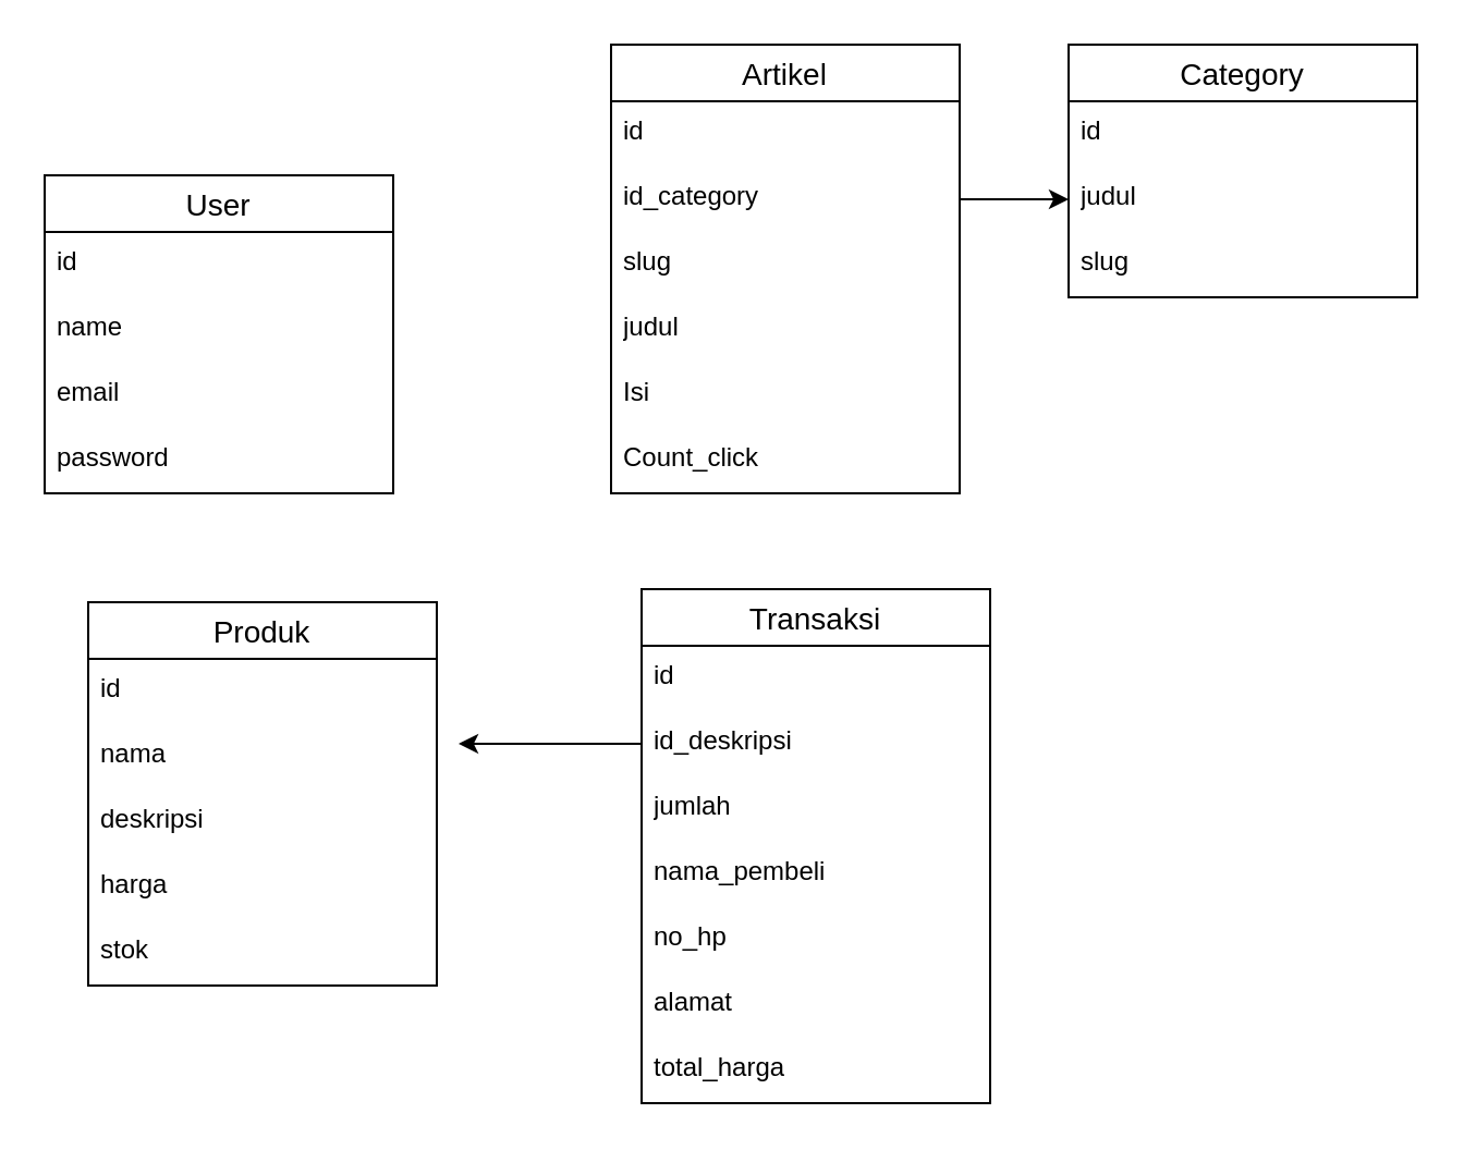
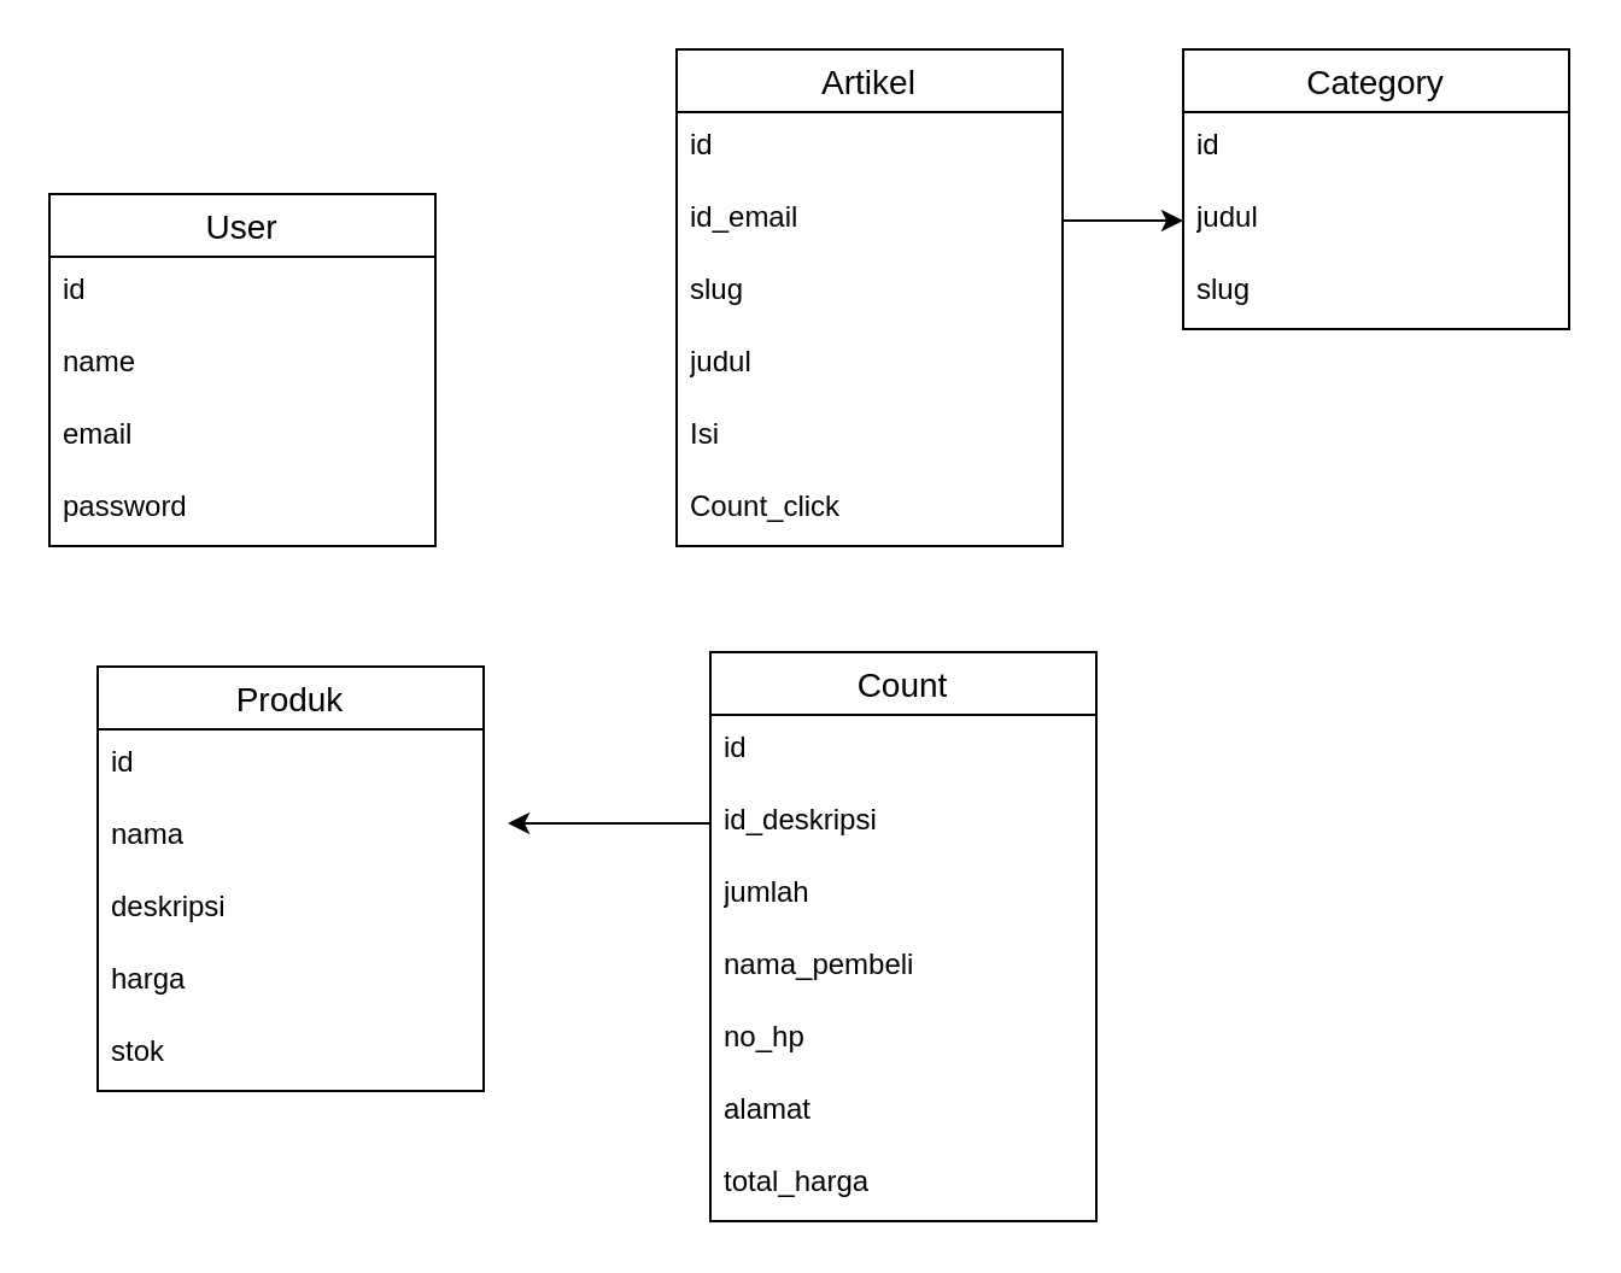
  <mxCell id="0" />
  <mxCell id="1" parent="0" />
  <mxCell id="2" value="User" style="swimlane;fontStyle=0;childLayout=stackLayout;horizontal=1;startSize=26;horizontalStack=0;resizeParent=1;resizeParentMax=0;resizeLast=0;collapsible=1;marginBottom=0;align=center;fontSize=14;" vertex="1" parent="1"><mxGeometry x="20" y="80" width="160" height="146" as="geometry" /></mxCell>
  <mxCell id="3" value="id" style="text;strokeColor=none;fillColor=none;spacingLeft=4;spacingRight=4;overflow=hidden;rotatable=0;points=[[0,0.5],[1,0.5]];portConstraint=eastwest;fontSize=12;whiteSpace=wrap;html=1;" vertex="1" parent="2"><mxGeometry y="26" width="160" height="30" as="geometry" /></mxCell>
  <mxCell id="4" value="name" style="text;strokeColor=none;fillColor=none;spacingLeft=4;spacingRight=4;overflow=hidden;rotatable=0;points=[[0,0.5],[1,0.5]];portConstraint=eastwest;fontSize=12;whiteSpace=wrap;html=1;" vertex="1" parent="2"><mxGeometry y="56" width="160" height="30" as="geometry" /></mxCell>
  <mxCell id="5" value="email" style="text;strokeColor=none;fillColor=none;spacingLeft=4;spacingRight=4;overflow=hidden;rotatable=0;points=[[0,0.5],[1,0.5]];portConstraint=eastwest;fontSize=12;whiteSpace=wrap;html=1;" vertex="1" parent="2"><mxGeometry y="86" width="160" height="30" as="geometry" /></mxCell>
  <mxCell id="6" value="password" style="text;strokeColor=none;fillColor=none;spacingLeft=4;spacingRight=4;overflow=hidden;rotatable=0;points=[[0,0.5],[1,0.5]];portConstraint=eastwest;fontSize=12;whiteSpace=wrap;html=1;" vertex="1" parent="2"><mxGeometry y="116" width="160" height="30" as="geometry" /></mxCell>
  <mxCell id="7" value="Artikel" style="swimlane;fontStyle=0;childLayout=stackLayout;horizontal=1;startSize=26;horizontalStack=0;resizeParent=1;resizeParentMax=0;resizeLast=0;collapsible=1;marginBottom=0;align=center;fontSize=14;" vertex="1" parent="1"><mxGeometry x="280" y="20" width="160" height="206" as="geometry" /></mxCell>
  <mxCell id="8" value="id" style="text;strokeColor=none;fillColor=none;spacingLeft=4;spacingRight=4;overflow=hidden;rotatable=0;points=[[0,0.5],[1,0.5]];portConstraint=eastwest;fontSize=12;whiteSpace=wrap;html=1;" vertex="1" parent="7"><mxGeometry y="26" width="160" height="30" as="geometry" /></mxCell>
- <mxCell id="9" value="id_category" style="text;strokeColor=none;fillColor=none;spacingLeft=4;spacingRight=4;overflow=hidden;rotatable=0;points=[[0,0.5],[1,0.5]];portConstraint=eastwest;fontSize=12;whiteSpace=wrap;html=1;" vertex="1" parent="7"><mxGeometry y="56" width="160" height="30" as="geometry" /></mxCell>
+ <mxCell id="9" value="id_email" style="text;strokeColor=none;fillColor=none;spacingLeft=4;spacingRight=4;overflow=hidden;rotatable=0;points=[[0,0.5],[1,0.5]];portConstraint=eastwest;fontSize=12;whiteSpace=wrap;html=1;" vertex="1" parent="7"><mxGeometry y="56" width="160" height="30" as="geometry" /></mxCell>
  <mxCell id="10" value="slug" style="text;strokeColor=none;fillColor=none;spacingLeft=4;spacingRight=4;overflow=hidden;rotatable=0;points=[[0,0.5],[1,0.5]];portConstraint=eastwest;fontSize=12;whiteSpace=wrap;html=1;" vertex="1" parent="7"><mxGeometry y="86" width="160" height="30" as="geometry" /></mxCell>
  <mxCell id="11" value="judul" style="text;strokeColor=none;fillColor=none;spacingLeft=4;spacingRight=4;overflow=hidden;rotatable=0;points=[[0,0.5],[1,0.5]];portConstraint=eastwest;fontSize=12;whiteSpace=wrap;html=1;" vertex="1" parent="7"><mxGeometry y="116" width="160" height="30" as="geometry" /></mxCell>
  <mxCell id="12" value="Isi" style="text;strokeColor=none;fillColor=none;spacingLeft=4;spacingRight=4;overflow=hidden;rotatable=0;points=[[0,0.5],[1,0.5]];portConstraint=eastwest;fontSize=12;whiteSpace=wrap;html=1;" vertex="1" parent="7"><mxGeometry y="146" width="160" height="30" as="geometry" /></mxCell>
  <mxCell id="13" value="Count_click" style="text;strokeColor=none;fillColor=none;spacingLeft=4;spacingRight=4;overflow=hidden;rotatable=0;points=[[0,0.5],[1,0.5]];portConstraint=eastwest;fontSize=12;whiteSpace=wrap;html=1;" vertex="1" parent="7"><mxGeometry y="176" width="160" height="30" as="geometry" /></mxCell>
  <mxCell id="14" value="Produk" style="swimlane;fontStyle=0;childLayout=stackLayout;horizontal=1;startSize=26;horizontalStack=0;resizeParent=1;resizeParentMax=0;resizeLast=0;collapsible=1;marginBottom=0;align=center;fontSize=14;" vertex="1" parent="1"><mxGeometry x="40" y="276" width="160" height="176" as="geometry" /></mxCell>
  <mxCell id="15" value="id" style="text;strokeColor=none;fillColor=none;spacingLeft=4;spacingRight=4;overflow=hidden;rotatable=0;points=[[0,0.5],[1,0.5]];portConstraint=eastwest;fontSize=12;whiteSpace=wrap;html=1;" vertex="1" parent="14"><mxGeometry y="26" width="160" height="30" as="geometry" /></mxCell>
  <mxCell id="16" value="nama" style="text;strokeColor=none;fillColor=none;spacingLeft=4;spacingRight=4;overflow=hidden;rotatable=0;points=[[0,0.5],[1,0.5]];portConstraint=eastwest;fontSize=12;whiteSpace=wrap;html=1;" vertex="1" parent="14"><mxGeometry y="56" width="160" height="30" as="geometry" /></mxCell>
  <mxCell id="17" value="deskripsi" style="text;strokeColor=none;fillColor=none;spacingLeft=4;spacingRight=4;overflow=hidden;rotatable=0;points=[[0,0.5],[1,0.5]];portConstraint=eastwest;fontSize=12;whiteSpace=wrap;html=1;" vertex="1" parent="14"><mxGeometry y="86" width="160" height="30" as="geometry" /></mxCell>
  <mxCell id="18" value="harga" style="text;strokeColor=none;fillColor=none;spacingLeft=4;spacingRight=4;overflow=hidden;rotatable=0;points=[[0,0.5],[1,0.5]];portConstraint=eastwest;fontSize=12;whiteSpace=wrap;html=1;" vertex="1" parent="14"><mxGeometry y="116" width="160" height="30" as="geometry" /></mxCell>
  <mxCell id="19" value="stok" style="text;strokeColor=none;fillColor=none;spacingLeft=4;spacingRight=4;overflow=hidden;rotatable=0;points=[[0,0.5],[1,0.5]];portConstraint=eastwest;fontSize=12;whiteSpace=wrap;html=1;" vertex="1" parent="14"><mxGeometry y="146" width="160" height="30" as="geometry" /></mxCell>
- <mxCell id="20" value="Transaksi" style="swimlane;fontStyle=0;childLayout=stackLayout;horizontal=1;startSize=26;horizontalStack=0;resizeParent=1;resizeParentMax=0;resizeLast=0;collapsible=1;marginBottom=0;align=center;fontSize=14;" vertex="1" parent="1"><mxGeometry x="294" y="270" width="160" height="236" as="geometry" /></mxCell>
+ <mxCell id="20" value="Count" style="swimlane;fontStyle=0;childLayout=stackLayout;horizontal=1;startSize=26;horizontalStack=0;resizeParent=1;resizeParentMax=0;resizeLast=0;collapsible=1;marginBottom=0;align=center;fontSize=14;" vertex="1" parent="1"><mxGeometry x="294" y="270" width="160" height="236" as="geometry" /></mxCell>
  <mxCell id="21" value="id" style="text;strokeColor=none;fillColor=none;spacingLeft=4;spacingRight=4;overflow=hidden;rotatable=0;points=[[0,0.5],[1,0.5]];portConstraint=eastwest;fontSize=12;whiteSpace=wrap;html=1;" vertex="1" parent="20"><mxGeometry y="26" width="160" height="30" as="geometry" /></mxCell>
  <mxCell id="22" style="edgeStyle=orthogonalEdgeStyle;rounded=0;orthogonalLoop=1;jettySize=auto;html=1;" edge="1" parent="20" source="23"><mxGeometry relative="1" as="geometry"><mxPoint x="-84" y="71" as="targetPoint" /></mxGeometry></mxCell>
  <mxCell id="23" value="id_deskripsi" style="text;strokeColor=none;fillColor=none;spacingLeft=4;spacingRight=4;overflow=hidden;rotatable=0;points=[[0,0.5],[1,0.5]];portConstraint=eastwest;fontSize=12;whiteSpace=wrap;html=1;" vertex="1" parent="20"><mxGeometry y="56" width="160" height="30" as="geometry" /></mxCell>
  <mxCell id="24" value="jumlah" style="text;strokeColor=none;fillColor=none;spacingLeft=4;spacingRight=4;overflow=hidden;rotatable=0;points=[[0,0.5],[1,0.5]];portConstraint=eastwest;fontSize=12;whiteSpace=wrap;html=1;" vertex="1" parent="20"><mxGeometry y="86" width="160" height="30" as="geometry" /></mxCell>
  <mxCell id="25" value="nama_pembeli" style="text;strokeColor=none;fillColor=none;spacingLeft=4;spacingRight=4;overflow=hidden;rotatable=0;points=[[0,0.5],[1,0.5]];portConstraint=eastwest;fontSize=12;whiteSpace=wrap;html=1;" vertex="1" parent="20"><mxGeometry y="116" width="160" height="30" as="geometry" /></mxCell>
  <mxCell id="26" value="no_hp" style="text;strokeColor=none;fillColor=none;spacingLeft=4;spacingRight=4;overflow=hidden;rotatable=0;points=[[0,0.5],[1,0.5]];portConstraint=eastwest;fontSize=12;whiteSpace=wrap;html=1;" vertex="1" parent="20"><mxGeometry y="146" width="160" height="30" as="geometry" /></mxCell>
  <mxCell id="27" value="alamat" style="text;strokeColor=none;fillColor=none;spacingLeft=4;spacingRight=4;overflow=hidden;rotatable=0;points=[[0,0.5],[1,0.5]];portConstraint=eastwest;fontSize=12;whiteSpace=wrap;html=1;" vertex="1" parent="20"><mxGeometry y="176" width="160" height="30" as="geometry" /></mxCell>
  <mxCell id="28" value="total_harga" style="text;strokeColor=none;fillColor=none;spacingLeft=4;spacingRight=4;overflow=hidden;rotatable=0;points=[[0,0.5],[1,0.5]];portConstraint=eastwest;fontSize=12;whiteSpace=wrap;html=1;" vertex="1" parent="20"><mxGeometry y="206" width="160" height="30" as="geometry" /></mxCell>
  <mxCell id="29" value="Category" style="swimlane;fontStyle=0;childLayout=stackLayout;horizontal=1;startSize=26;horizontalStack=0;resizeParent=1;resizeParentMax=0;resizeLast=0;collapsible=1;marginBottom=0;align=center;fontSize=14;" vertex="1" parent="1"><mxGeometry x="490" y="20" width="160" height="116" as="geometry" /></mxCell>
  <mxCell id="30" value="id" style="text;strokeColor=none;fillColor=none;spacingLeft=4;spacingRight=4;overflow=hidden;rotatable=0;points=[[0,0.5],[1,0.5]];portConstraint=eastwest;fontSize=12;whiteSpace=wrap;html=1;" vertex="1" parent="29"><mxGeometry y="26" width="160" height="30" as="geometry" /></mxCell>
  <mxCell id="31" value="judul" style="text;strokeColor=none;fillColor=none;spacingLeft=4;spacingRight=4;overflow=hidden;rotatable=0;points=[[0,0.5],[1,0.5]];portConstraint=eastwest;fontSize=12;whiteSpace=wrap;html=1;" vertex="1" parent="29"><mxGeometry y="56" width="160" height="30" as="geometry" /></mxCell>
  <mxCell id="32" value="slug" style="text;strokeColor=none;fillColor=none;spacingLeft=4;spacingRight=4;overflow=hidden;rotatable=0;points=[[0,0.5],[1,0.5]];portConstraint=eastwest;fontSize=12;whiteSpace=wrap;html=1;" vertex="1" parent="29"><mxGeometry y="86" width="160" height="30" as="geometry" /></mxCell>
  <mxCell id="33" style="edgeStyle=orthogonalEdgeStyle;rounded=0;orthogonalLoop=1;jettySize=auto;html=1;entryX=0;entryY=0.5;entryDx=0;entryDy=0;" edge="1" parent="1" source="9" target="31"><mxGeometry relative="1" as="geometry" /></mxCell>
